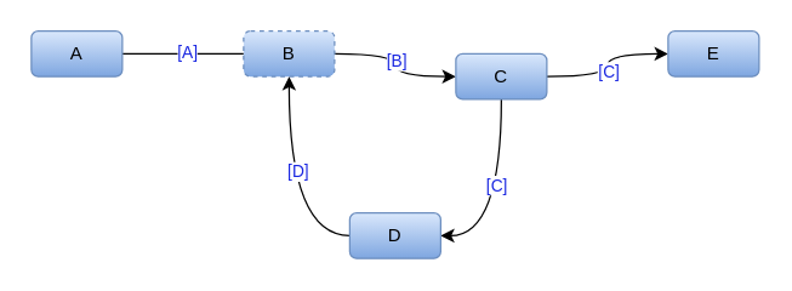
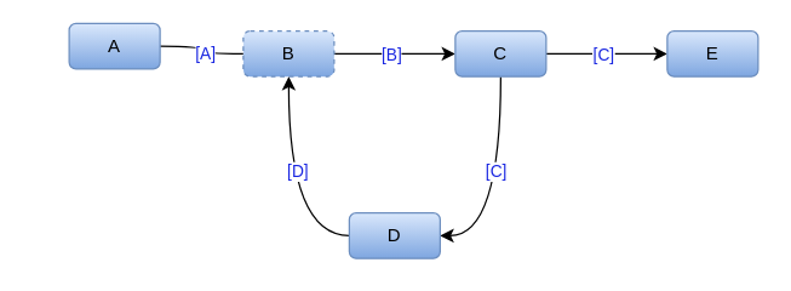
  <mxCell id="0" />
  <mxCell id="1" parent="0" />
  <mxCell id="2" value="" style="edgeStyle=orthogonalEdgeStyle;orthogonalLoop=1;jettySize=auto;html=1;curved=1;endArrow=none;" edge="1" parent="1" source="4" target="7"><mxGeometry relative="1" as="geometry" /></mxCell>
  <mxCell id="3" value="[A]" style="edgeLabel;html=1;align=center;verticalAlign=middle;resizable=0;points=[];fontColor=#1926e1;" vertex="1" connectable="0" parent="2"><mxGeometry x="0.05" y="2" relative="1" as="geometry"><mxPoint as="offset" /></mxGeometry></mxCell>
- <mxCell id="4" value="A" style="rounded=1;whiteSpace=wrap;html=1;fillColor=#dae8fc;gradientColor=#7ea6e0;strokeColor=#6c8ebf;" vertex="1" parent="1"><mxGeometry x="20" y="20" width="60" height="30" as="geometry" /></mxCell>
+ <mxCell id="4" value="A" style="rounded=1;whiteSpace=wrap;html=1;fillColor=#dae8fc;gradientColor=#7ea6e0;strokeColor=#6c8ebf;" vertex="1" parent="1"><mxGeometry x="45" y="15" width="60" height="30" as="geometry" /></mxCell>
  <mxCell id="5" value="" style="edgeStyle=orthogonalEdgeStyle;orthogonalLoop=1;jettySize=auto;html=1;curved=1;" edge="1" parent="1" source="7" target="12"><mxGeometry relative="1" as="geometry" /></mxCell>
  <mxCell id="6" value="[B]" style="edgeLabel;html=1;align=center;verticalAlign=middle;resizable=0;points=[];fontColor=#1926e1;" vertex="1" connectable="0" parent="5"><mxGeometry x="-0.075" relative="1" as="geometry"><mxPoint as="offset" /></mxGeometry></mxCell>
  <mxCell id="7" value="B" style="rounded=1;whiteSpace=wrap;html=1;fillColor=#dae8fc;gradientColor=#7ea6e0;strokeColor=#6c8ebf;dashed=1;" vertex="1" parent="1"><mxGeometry x="160" y="20" width="60" height="30" as="geometry" /></mxCell>
  <mxCell id="8" value="" style="edgeStyle=orthogonalEdgeStyle;orthogonalLoop=1;jettySize=auto;html=1;curved=1;" edge="1" parent="1" source="12" target="13"><mxGeometry relative="1" as="geometry" /></mxCell>
  <mxCell id="9" value="[C]" style="edgeLabel;html=1;align=center;verticalAlign=middle;resizable=0;points=[];fontColor=#1926e1;" vertex="1" connectable="0" parent="8"><mxGeometry x="-0.075" relative="1" as="geometry"><mxPoint as="offset" /></mxGeometry></mxCell>
  <mxCell id="10" value="" style="edgeStyle=orthogonalEdgeStyle;orthogonalLoop=1;jettySize=auto;html=1;entryX=1;entryY=0.5;entryDx=0;entryDy=0;curved=1;exitX=0.5;exitY=1;exitDx=0;exitDy=0;" edge="1" parent="1" source="12" target="16"><mxGeometry relative="1" as="geometry" /></mxCell>
  <mxCell id="11" value="[C]" style="edgeLabel;html=1;align=center;verticalAlign=middle;resizable=0;points=[];fontColor=#1926e1;" vertex="1" connectable="0" parent="10"><mxGeometry x="-0.145" y="-4" relative="1" as="geometry"><mxPoint as="offset" /></mxGeometry></mxCell>
- <mxCell id="12" value="C" style="rounded=1;whiteSpace=wrap;html=1;fillColor=#dae8fc;gradientColor=#7ea6e0;strokeColor=#6c8ebf;" vertex="1" parent="1"><mxGeometry x="300" y="35" width="60" height="30" as="geometry" /></mxCell>
+ <mxCell id="12" value="C" style="rounded=1;whiteSpace=wrap;html=1;fillColor=#dae8fc;gradientColor=#7ea6e0;strokeColor=#6c8ebf;" vertex="1" parent="1"><mxGeometry x="300" y="20" width="60" height="30" as="geometry" /></mxCell>
  <mxCell id="13" value="E" style="rounded=1;whiteSpace=wrap;html=1;fillColor=#dae8fc;gradientColor=#7ea6e0;strokeColor=#6c8ebf;" vertex="1" parent="1"><mxGeometry x="440" y="20" width="60" height="30" as="geometry" /></mxCell>
  <mxCell id="14" style="edgeStyle=orthogonalEdgeStyle;orthogonalLoop=1;jettySize=auto;html=1;entryX=0.5;entryY=1;entryDx=0;entryDy=0;curved=1;" edge="1" parent="1" source="16" target="7"><mxGeometry relative="1" as="geometry" /></mxCell>
  <mxCell id="15" value="[D]" style="edgeLabel;html=1;align=center;verticalAlign=middle;resizable=0;points=[];fontColor=#1926e1;" vertex="1" connectable="0" parent="14"><mxGeometry x="0.145" y="-5" relative="1" as="geometry"><mxPoint as="offset" /></mxGeometry></mxCell>
  <mxCell id="16" value="D" style="rounded=1;whiteSpace=wrap;html=1;fillColor=#dae8fc;gradientColor=#7ea6e0;strokeColor=#6c8ebf;" vertex="1" parent="1"><mxGeometry x="230" y="140" width="60" height="30" as="geometry" /></mxCell>
